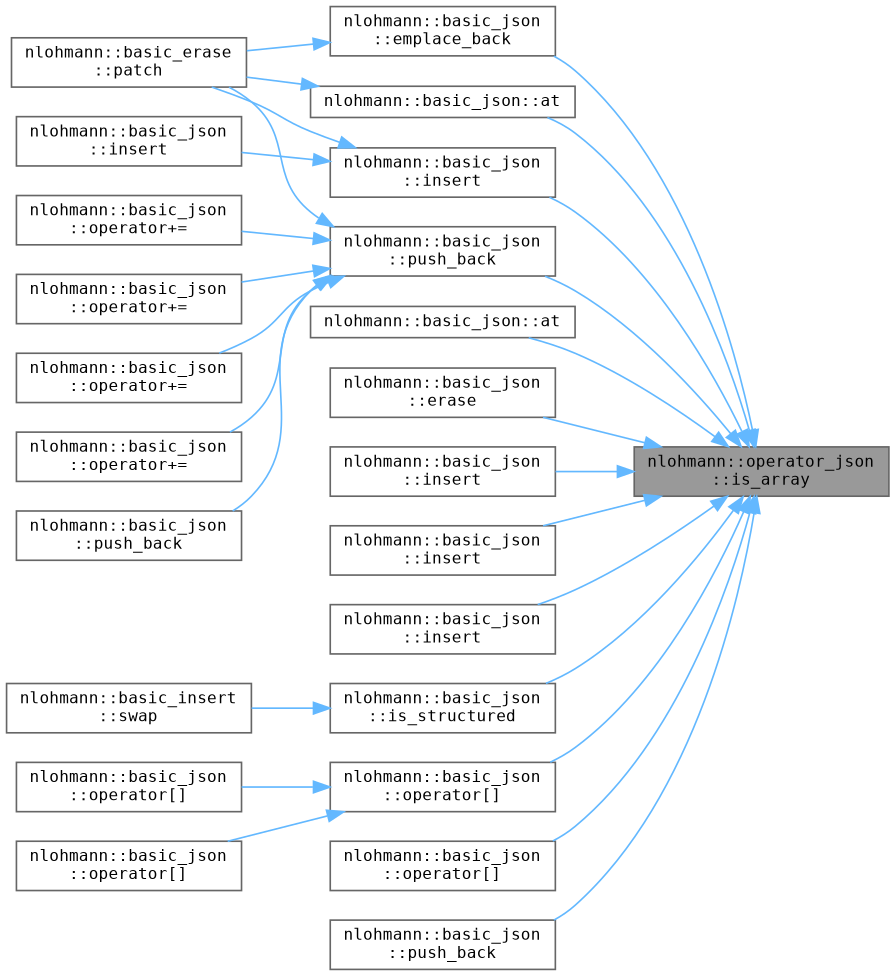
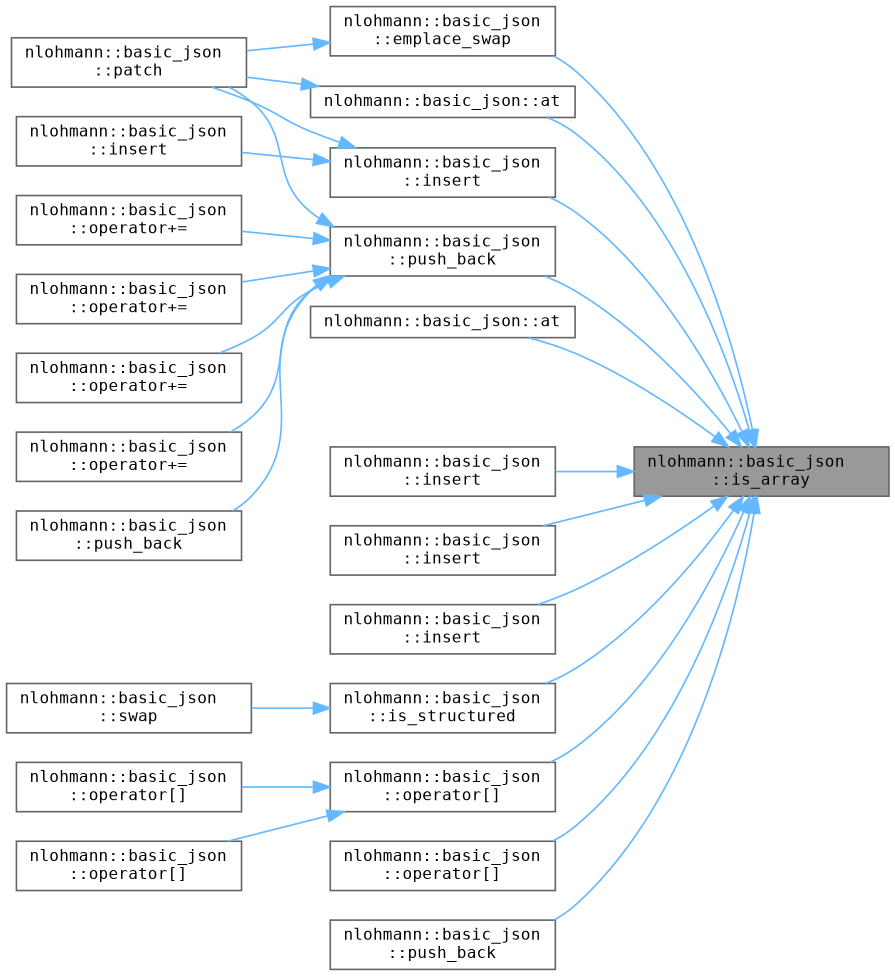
  digraph {
    fontname="DejaVu Sans Mono"
    rankdir=RL
    node [color=grey40 fillcolor=white fontname="DejaVu Sans Mono" fontsize=10 shape=box style=filled]
    edge [color=steelblue1 dir=back fontname="DejaVu Sans Mono" fontsize=10 labelfontname=Helvetica labelfontsize=10 style=solid]
-   n1 [color=gray40 fillcolor=grey60 fontcolor=black height=0.2 label="nlohmann::operator_json\l::is_array" width=0.4]
+   n1 [color=gray40 fillcolor=grey60 fontcolor=black height=0.2 label="nlohmann::basic_json\l::is_array" width=0.4]
    n2 [height=0.2 label="nlohmann::basic_json::at" width=0.4]
    n3 [height=0.2 label="nlohmann::basic_json::at" width=0.4]
-   n4 [height=0.2 label="nlohmann::basic_json\l::emplace_back" width=0.4]
-   n5 [height=0.2 label="nlohmann::basic_json\l::erase" width=0.4]
+   n4 [height=0.2 label="nlohmann::basic_json\l::emplace_swap" width=0.4]
    n6 [height=0.2 label="nlohmann::basic_json\l::insert" width=0.4]
    n7 [height=0.2 label="nlohmann::basic_json\l::insert" width=0.4]
    n8 [height=0.2 label="nlohmann::basic_json\l::insert" width=0.4]
    n9 [height=0.2 label="nlohmann::basic_json\l::insert" width=0.4]
    n10 [height=0.2 label="nlohmann::basic_json\l::is_structured" width=0.4]
    n11 [height=0.2 label="nlohmann::basic_json\l::operator[]" width=0.4]
    n12 [height=0.2 label="nlohmann::basic_json\l::operator[]" width=0.4]
    n13 [height=0.2 label="nlohmann::basic_json\l::push_back" width=0.4]
    n14 [height=0.2 label="nlohmann::basic_json\l::push_back" width=0.4]
-   n15 [height=0.2 label="nlohmann::basic_erase\l::patch" width=0.4]
+   n15 [height=0.2 label="nlohmann::basic_json\l::patch" width=0.4]
    n16 [height=0.2 label="nlohmann::basic_json\l::insert" width=0.4]
-   n17 [height=0.2 label="nlohmann::basic_insert\l::swap" width=0.4]
+   n17 [height=0.2 label="nlohmann::basic_json\l::swap" width=0.4]
    n18 [height=0.2 label="nlohmann::basic_json\l::operator[]" width=0.4]
    n19 [height=0.2 label="nlohmann::basic_json\l::operator[]" width=0.4]
    n20 [height=0.2 label="nlohmann::basic_json\l::operator+=" width=0.4]
    n21 [height=0.2 label="nlohmann::basic_json\l::operator+=" width=0.4]
    n22 [height=0.2 label="nlohmann::basic_json\l::operator+=" width=0.4]
    n23 [height=0.2 label="nlohmann::basic_json\l::operator+=" width=0.4]
    n24 [height=0.2 label="nlohmann::basic_json\l::push_back" width=0.4]
    n1 -> n2
    n1 -> n3
    n1 -> n4
-   n1 -> n5
    n1 -> n6
    n1 -> n7
    n1 -> n8
    n1 -> n9
    n1 -> n10
    n1 -> n11
    n1 -> n12
    n1 -> n13
    n1 -> n14
    n2 -> n15
    n4 -> n15
    n6 -> n15
    n6 -> n16
    n10 -> n17
    n11 -> n18
    n11 -> n19
    n13 -> n15
    n13 -> n20
    n13 -> n21
    n13 -> n22
    n13 -> n23
    n13 -> n24
  }
